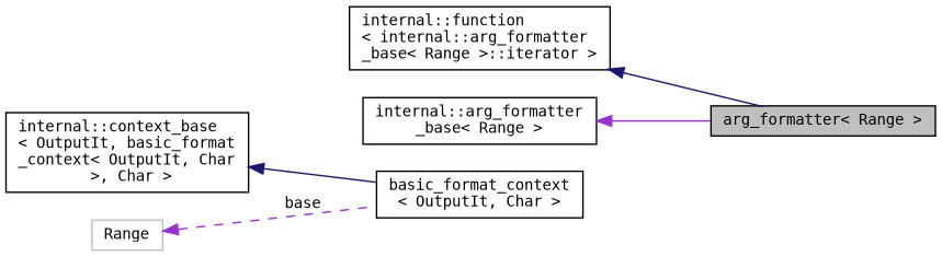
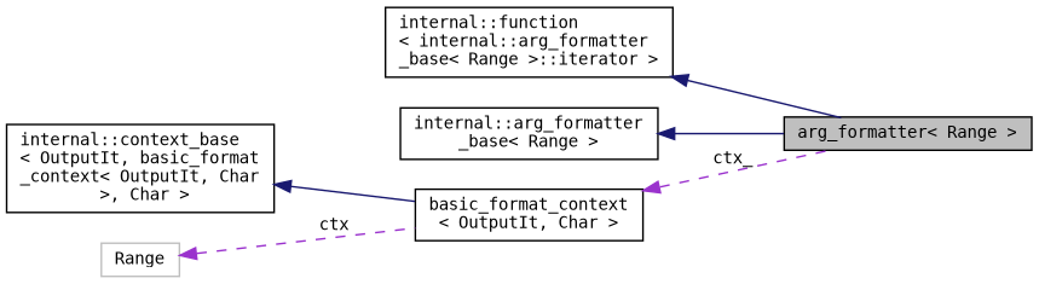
  digraph {
    fontname="DejaVu Sans Mono"
    rankdir=LR
    node [color=black fillcolor=white fontname="DejaVu Sans Mono" fontsize=10 shape=record style=filled]
    edge [color=midnightblue dir=back fontname="DejaVu Sans Mono" fontsize=10 labelfontname=Helvetica labelfontsize=10 style=solid]
    n1 [fillcolor=grey75 fontcolor=black height=0.2 label="arg_formatter\< Range \>" width=0.4]
    n2 [height=0.2 label="internal::function\l\< internal::arg_formatter\l_base\< Range \>::iterator \>" width=0.4]
    n3 [height=0.2 label="internal::arg_formatter\l_base\< Range \>" width=0.4]
    n4 [height=0.2 label="basic_format_context\l\< OutputIt, Char \>" width=0.4]
    n5 [height=0.2 label="internal::context_base\l\< OutputIt, basic_format\l_context\< OutputIt, Char\l \>, Char \>" width=0.4]
    n6 [color=grey75 height=0.2 label=Range width=0.4]
    n2 -> n1
-   n3 -> n1 [color=darkorchid3]
+   n3 -> n1
+   n4 -> n1 [color=darkorchid3 label=" ctx_" style=dashed]
    n5 -> n4
-   n6 -> n4 [color=darkorchid3 label=" base" style=dashed]
+   n6 -> n4 [color=darkorchid3 label=" ctx" style=dashed]
  }
